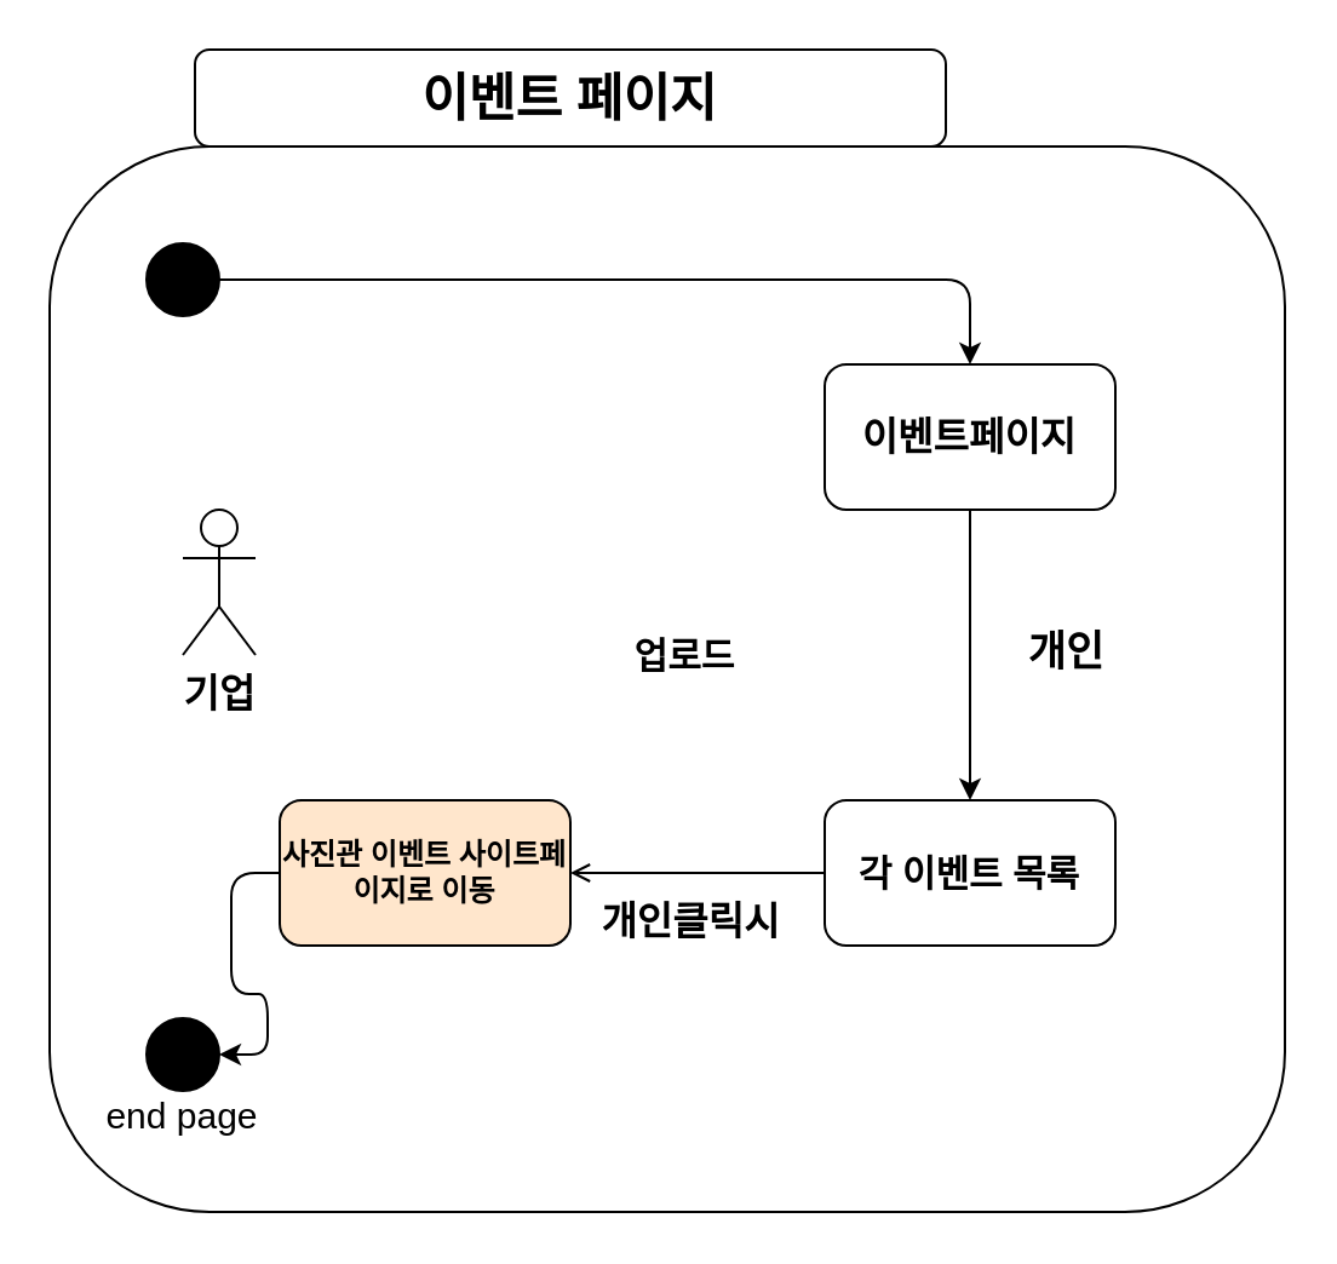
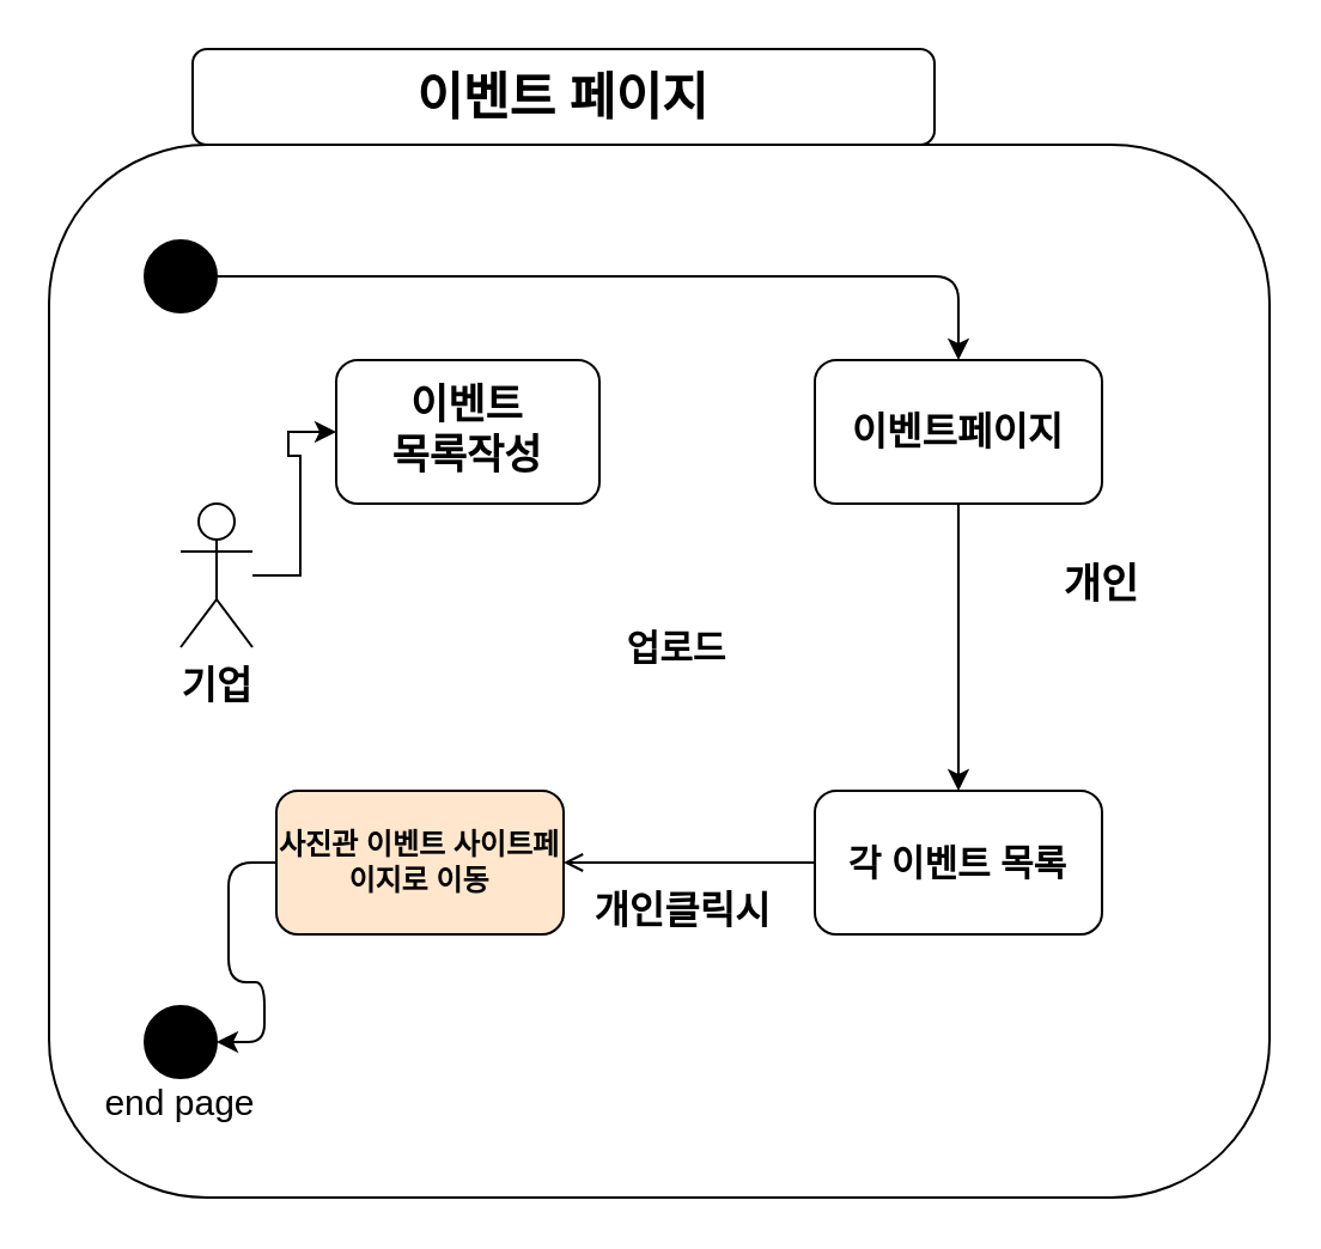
  <mxCell id="0" />
  <mxCell id="1" parent="0" />
  <mxCell id="2" value="" style="edgeStyle=orthogonalEdgeStyle;rounded=0;orthogonalLoop=1;jettySize=auto;html=1;fontFamily=Verdana;fontSize=17;" parent="1" source="3" target="10" edge="1"><mxGeometry relative="1" as="geometry" /></mxCell>
  <mxCell id="3" value="" style="whiteSpace=wrap;html=1;rounded=1;" parent="1" vertex="1"><mxGeometry x="20" y="60" width="510" height="440" as="geometry" /></mxCell>
  <mxCell id="4" value="" style="edgeStyle=orthogonalEdgeStyle;orthogonalLoop=1;jettySize=auto;html=1;entryX=0.5;entryY=0;entryDx=0;entryDy=0;" parent="1" source="5" target="7" edge="1"><mxGeometry relative="1" as="geometry" /></mxCell>
  <mxCell id="5" value="" style="ellipse;whiteSpace=wrap;html=1;aspect=fixed;rounded=1;fillColor=#000000;" parent="1" vertex="1"><mxGeometry x="60" y="100" width="30" height="30" as="geometry" /></mxCell>
  <mxCell id="6" value="" style="edgeStyle=orthogonalEdgeStyle;orthogonalLoop=1;jettySize=auto;html=1;" parent="1" source="7" target="12" edge="1"><mxGeometry relative="1" as="geometry" /></mxCell>
  <mxCell id="7" value="&lt;b&gt;&lt;font style=&quot;font-size: 16px&quot;&gt;이벤트페이지&lt;/font&gt;&lt;/b&gt;" style="whiteSpace=wrap;html=1;rounded=1;" parent="1" vertex="1"><mxGeometry x="340" y="150" width="120" height="60" as="geometry" /></mxCell>
  <mxCell id="8" value="" style="ellipse;whiteSpace=wrap;html=1;aspect=fixed;rounded=1;fillColor=#000000;" parent="1" vertex="1"><mxGeometry x="60" y="420" width="30" height="30" as="geometry" /></mxCell>
  <mxCell id="9" value="&lt;span style=&quot;font-size: 15px&quot;&gt;end page&lt;/span&gt;" style="text;html=1;strokeColor=none;fillColor=none;align=center;verticalAlign=middle;whiteSpace=wrap;rounded=1;" parent="1" vertex="1"><mxGeometry x="35" y="450" width="80" height="20" as="geometry" /></mxCell>
  <mxCell id="10" value="&lt;font size=&quot;1&quot;&gt;&lt;b style=&quot;font-size: 21px&quot;&gt;이벤트 페이지&lt;/b&gt;&lt;/font&gt;" style="whiteSpace=wrap;html=1;align=center;rounded=1;" parent="1" vertex="1"><mxGeometry x="80" y="20" width="310" height="40" as="geometry" /></mxCell>
  <mxCell id="11" value="" style="edgeStyle=orthogonalEdgeStyle;orthogonalLoop=1;jettySize=auto;html=1;endArrow=open;" parent="1" source="12" target="14" edge="1"><mxGeometry relative="1" as="geometry" /></mxCell>
  <mxCell id="12" value="&lt;font style=&quot;font-size: 15px&quot;&gt;&lt;b&gt;각 이벤트 목록&lt;/b&gt;&lt;/font&gt;" style="whiteSpace=wrap;html=1;rounded=1;" parent="1" vertex="1"><mxGeometry x="340" y="330" width="120" height="60" as="geometry" /></mxCell>
  <mxCell id="13" value="" style="edgeStyle=orthogonalEdgeStyle;orthogonalLoop=1;jettySize=auto;html=1;entryX=1;entryY=0.5;entryDx=0;entryDy=0;" parent="1" source="14" target="8" edge="1"><mxGeometry relative="1" as="geometry"><mxPoint x="200" y="440" as="targetPoint" /></mxGeometry></mxCell>
  <mxCell id="14" value="&lt;b&gt;사진관 이벤트 사이트페이지로 이동&lt;/b&gt;" style="whiteSpace=wrap;html=1;rounded=1;fillColor=#ffe6cc;" parent="1" vertex="1"><mxGeometry x="115" y="330" width="120" height="60" as="geometry" /></mxCell>
- <mxCell id="15" value="&lt;b&gt;개인&lt;/b&gt;" style="text;html=1;strokeColor=none;fillColor=none;align=center;verticalAlign=middle;whiteSpace=wrap;rounded=0;labelBackgroundColor=none;fontFamily=Verdana;fontSize=17;" parent="1" vertex="1"><mxGeometry x="420" y="260" width="40" height="20" as="geometry" /></mxCell>
+ <mxCell id="15" value="&lt;b&gt;개인&lt;/b&gt;" style="text;html=1;strokeColor=none;fillColor=none;align=center;verticalAlign=middle;whiteSpace=wrap;rounded=0;labelBackgroundColor=none;fontFamily=Verdana;fontSize=17;" parent="1" vertex="1"><mxGeometry x="440" y="235" width="40" height="20" as="geometry" /></mxCell>
  <mxCell id="16" value="개인클릭시" style="text;html=1;strokeColor=none;fillColor=none;align=center;verticalAlign=middle;whiteSpace=wrap;rounded=0;labelBackgroundColor=none;fontFamily=Verdana;fontSize=16;fontStyle=1" parent="1" vertex="1"><mxGeometry x="235" y="370" width="100" height="20" as="geometry" /></mxCell>
+ <mxCell id="17" style="edgeStyle=orthogonalEdgeStyle;rounded=0;orthogonalLoop=1;jettySize=auto;html=1;entryX=0;entryY=0.5;entryDx=0;entryDy=0;fontFamily=Verdana;fontSize=16;" parent="1" source="18" target="19" edge="1"><mxGeometry relative="1" as="geometry" /></mxCell>
  <mxCell id="18" value="기업" style="shape=umlActor;verticalLabelPosition=bottom;verticalAlign=top;html=1;outlineConnect=0;labelBackgroundColor=none;fontFamily=Verdana;fontSize=16;labelPosition=center;align=center;fontStyle=1" parent="1" vertex="1"><mxGeometry x="75" y="210" width="30" height="60" as="geometry" /></mxCell>
+ <mxCell id="19" value="&lt;b style=&quot;font-size: 17px&quot;&gt;이벤트 &lt;br&gt;목록작성&lt;/b&gt;" style="rounded=1;whiteSpace=wrap;html=1;labelBackgroundColor=none;fontFamily=Verdana;fontSize=16;" parent="1" vertex="1"><mxGeometry x="140" y="150" width="110" height="60" as="geometry" /></mxCell>
  <mxCell id="20" value="&lt;b&gt;&lt;font style=&quot;font-size: 15px&quot;&gt;업로드&lt;/font&gt;&lt;/b&gt;" style="text;html=1;strokeColor=none;fillColor=none;align=center;verticalAlign=middle;whiteSpace=wrap;rounded=0;" parent="1" vertex="1"><mxGeometry x="255" y="260" width="55" height="20" as="geometry" /></mxCell>
